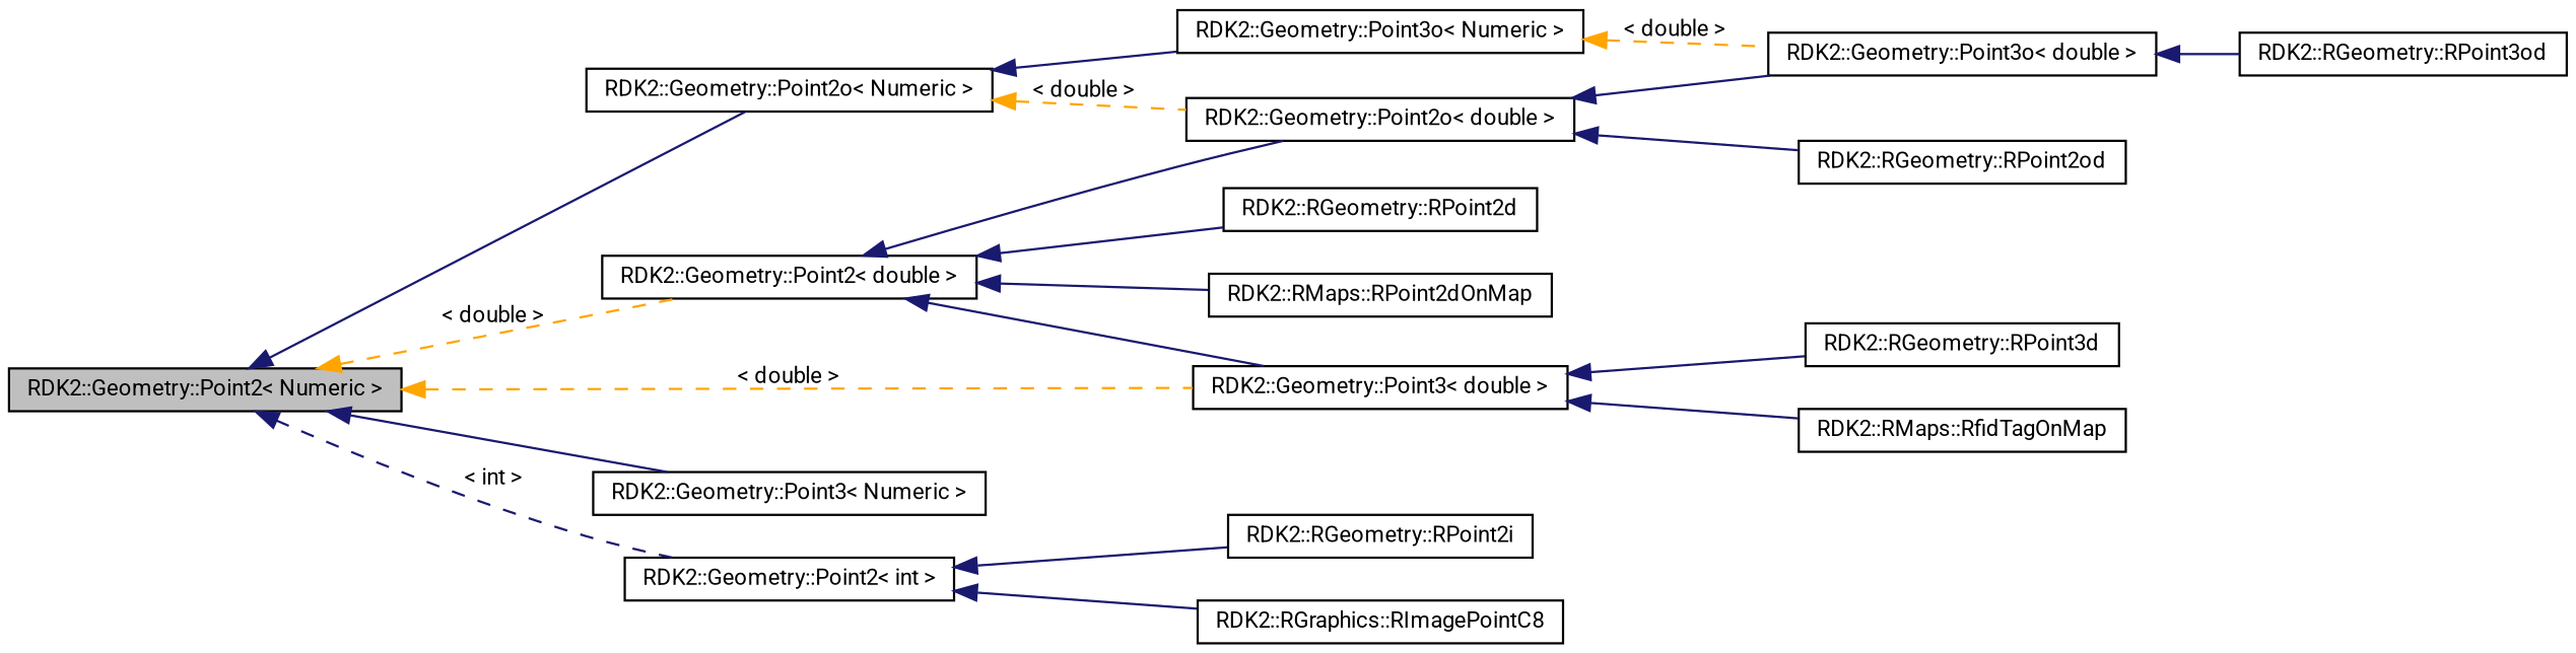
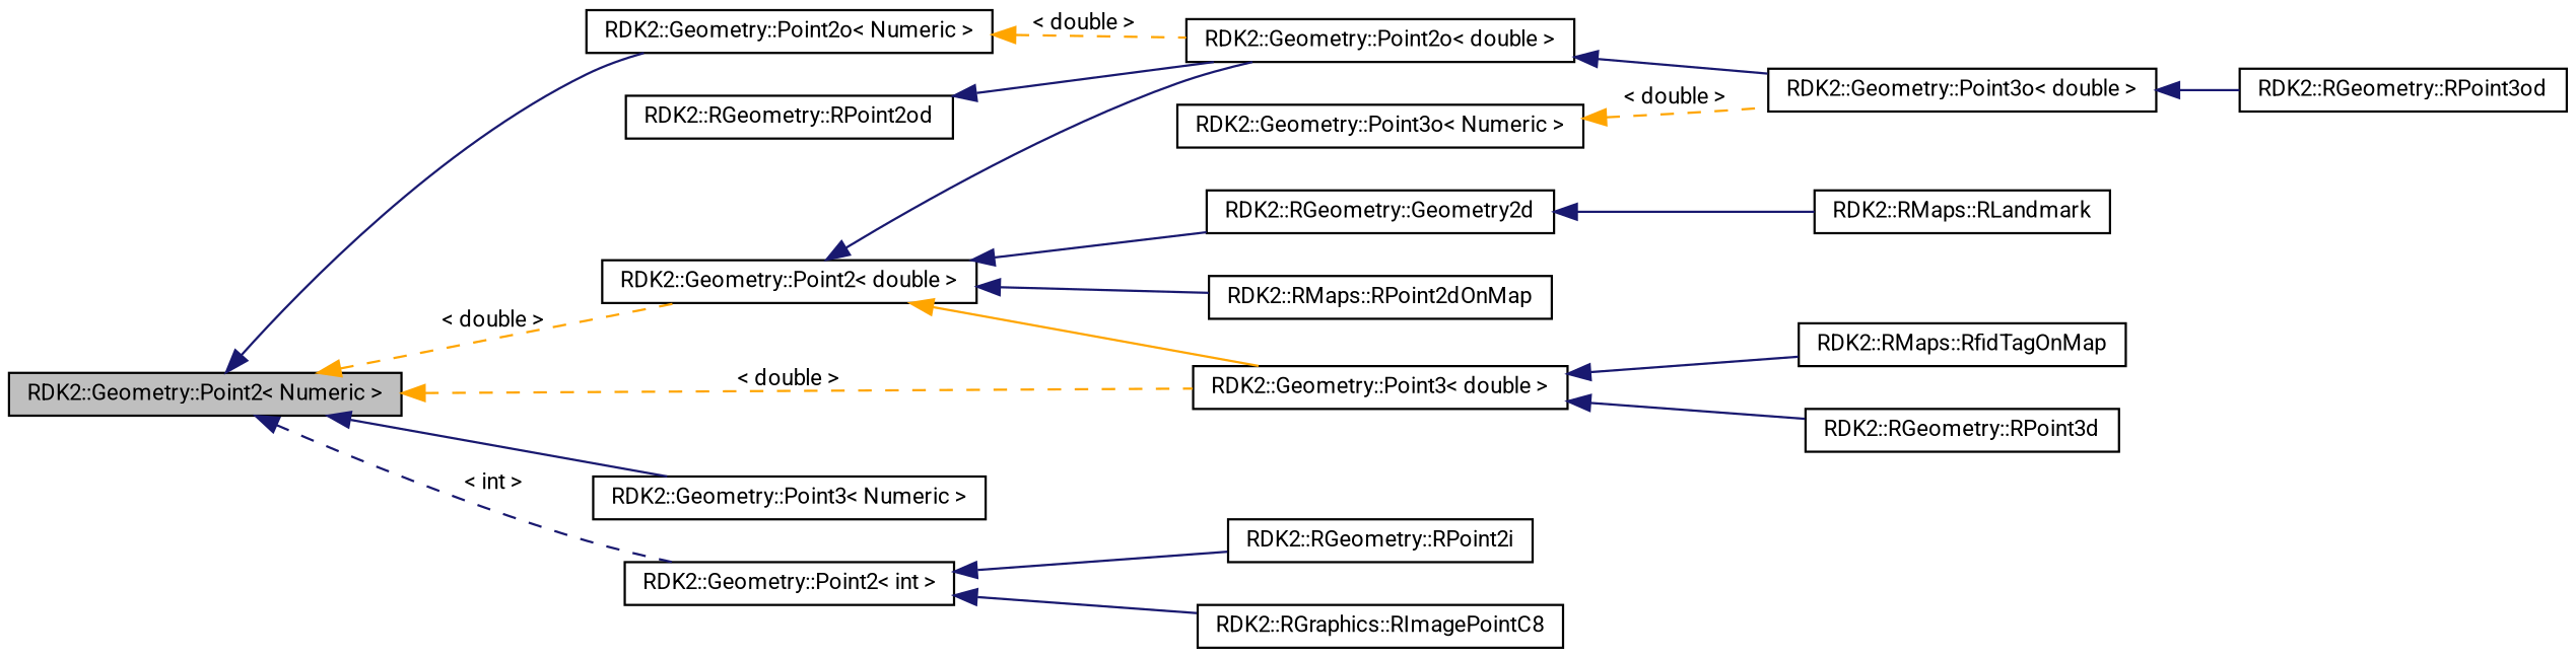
  digraph {
    fontname=Roboto
    rankdir=LR
    node [color=black fillcolor=white fontname=Roboto fontsize=10 shape=record style=filled]
    edge [color=midnightblue dir=back fontname=Roboto fontsize=10 labelfontname="FreeSans.ttf" labelfontsize=10 style=solid]
    n1 [fillcolor=grey75 fontcolor=black height=0.2 label="RDK2::Geometry::Point2\< Numeric \>" width=0.4]
    n2 [height=0.2 label="RDK2::Geometry::Point2o\< Numeric \>" width=0.4]
    n3 [height=0.2 label="RDK2::Geometry::Point3\< Numeric \>" width=0.4]
    n4 [height=0.2 label="RDK2::Geometry::Point2\< double \>" width=0.4]
    n5 [height=0.2 label="RDK2::Geometry::Point2\< int \>" width=0.4]
    n6 [height=0.2 label="RDK2::Geometry::Point3\< double \>" width=0.4]
    n7 [height=0.2 label="RDK2::Geometry::Point3o\< Numeric \>" width=0.4]
    n8 [height=0.2 label="RDK2::Geometry::Point2o\< double \>" width=0.4]
-   n9 [height=0.2 label="RDK2::RGeometry::RPoint2d" width=0.4]
+   n9 [height=0.2 label="RDK2::RGeometry::Geometry2d" width=0.4]
    n10 [height=0.2 label="RDK2::RMaps::RPoint2dOnMap" width=0.4]
    n11 [height=0.2 label="RDK2::RGeometry::RPoint2i" width=0.4]
    n12 [height=0.2 label="RDK2::RGraphics::RImagePointC8" width=0.4]
    n13 [height=0.2 label="RDK2::Geometry::Point3o\< double \>" width=0.4]
    n14 [height=0.2 label="RDK2::RGeometry::RPoint2od" width=0.4]
    n15 [height=0.2 label="RDK2::RGeometry::RPoint3od" width=0.4]
    n16 [height=0.2 label="RDK2::RGeometry::RPoint3d" width=0.4]
    n17 [height=0.2 label="RDK2::RMaps::RfidTagOnMap" width=0.4]
+   n18 [height=0.2 label="RDK2::RMaps::RLandmark" width=0.4]
    n1 -> n2
    n1 -> n3
    n1 -> n4 [color=orange label="\< double \>" style=dashed]
    n1 -> n5 [label="\< int \>" style=dashed]
    n1 -> n6 [color=orange label="\< double \>" style=dashed]
-   n2 -> n7
    n2 -> n8 [color=orange label="\< double \>" style=dashed]
-   n4 -> n6
+   n4 -> n6 [color=orange]
    n4 -> n8
    n4 -> n9
    n4 -> n10
    n5 -> n11
    n5 -> n12
    n6 -> n16
    n6 -> n17
    n7 -> n13 [color=orange label="\< double \>" style=dashed]
    n8 -> n13
-   n8 -> n14
+   n14 -> n8
+   n9 -> n18
    n13 -> n15
  }
